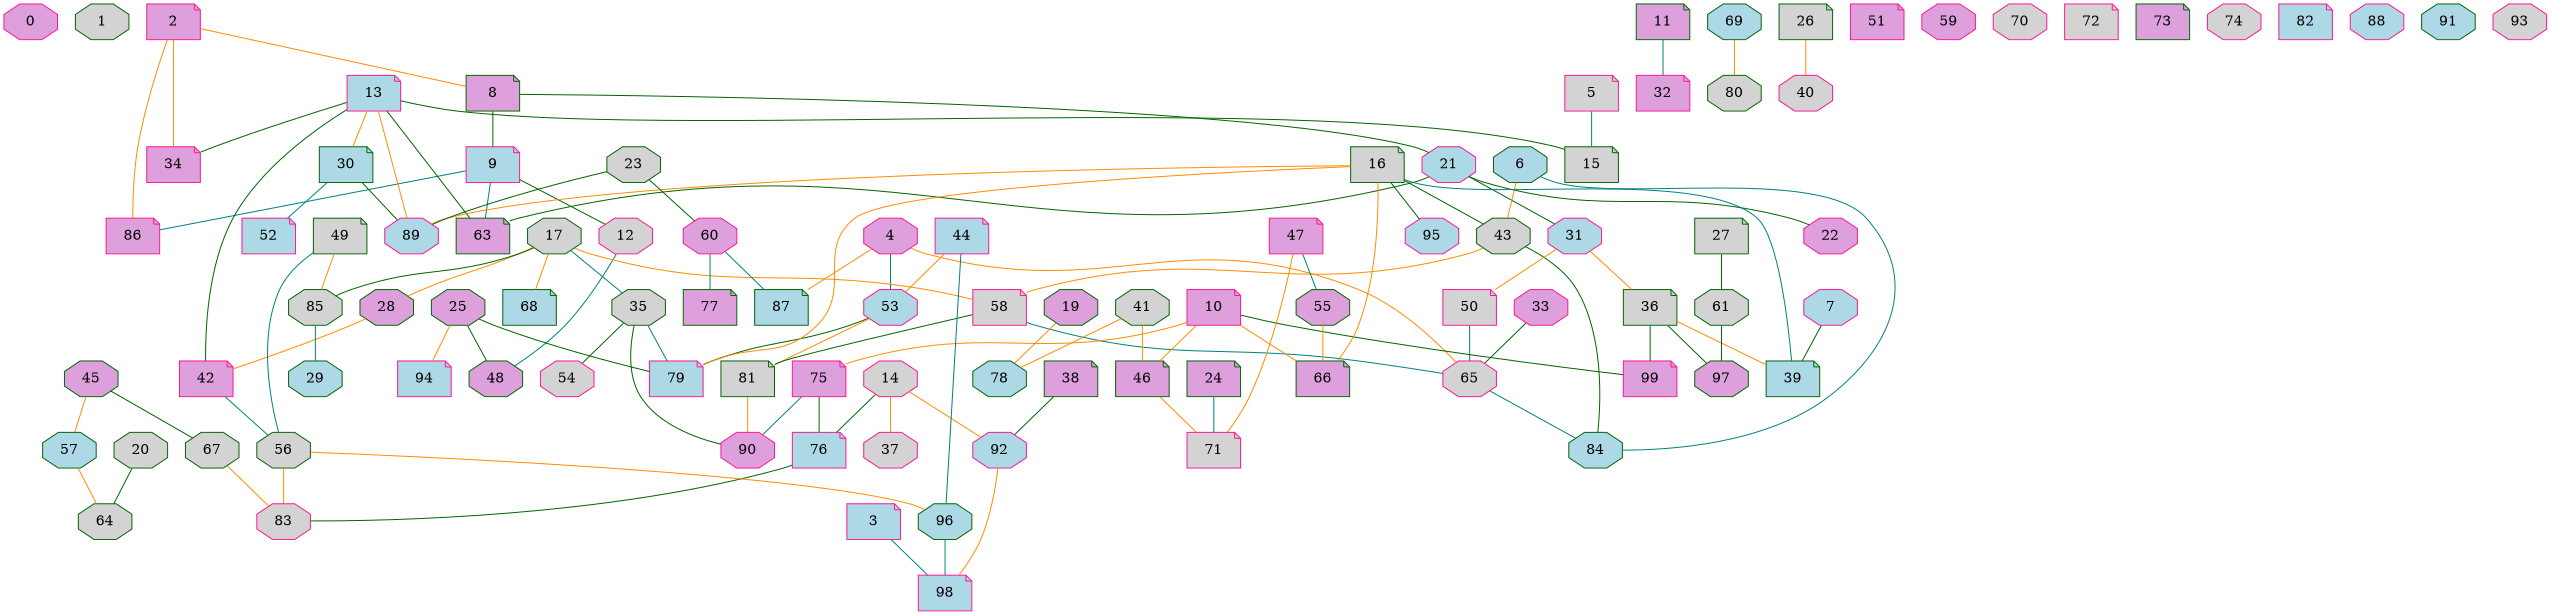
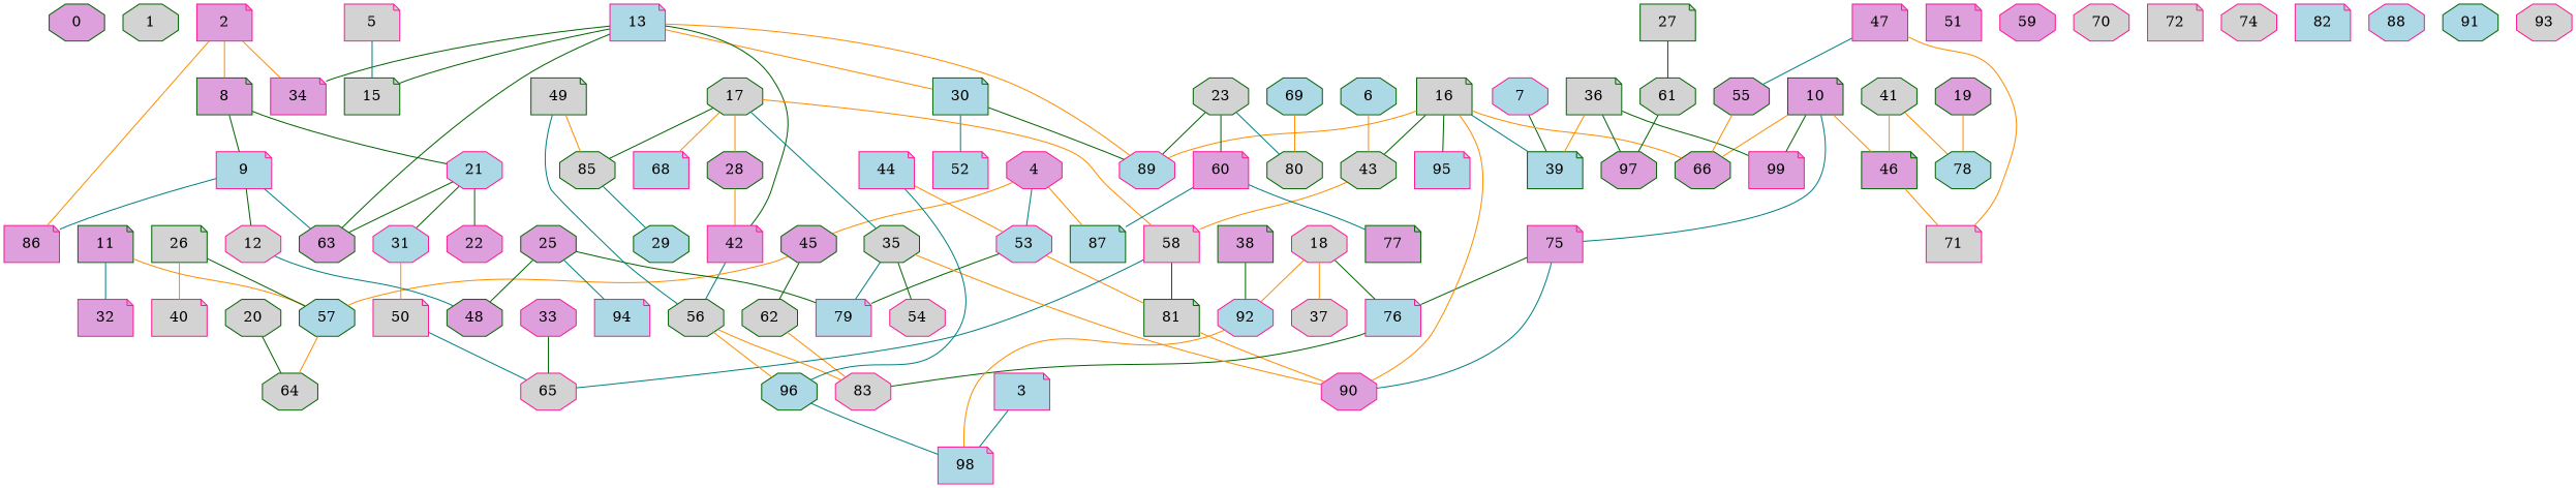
  graph {
    node [color=deeppink fillcolor=lightgrey shape=octagon style=filled]
    edge [color=darkorange]
-   0 [fillcolor=plum]
+   0 [color=darkgreen fillcolor=plum]
    1 [color=darkgreen]
    2 [fillcolor=plum shape=note]
    8 [color=darkgreen fillcolor=plum shape=note]
    86 [fillcolor=plum shape=note]
    34 [fillcolor=plum shape=note]
    9 [fillcolor=lightblue shape=note]
    21 [fillcolor=lightblue]
    13 [fillcolor=lightblue shape=note]
    15 [color=darkgreen shape=note]
-   63 [color=darkgreen fillcolor=plum shape=note]
+   63 [color=darkgreen fillcolor=plum]
    30 [color=darkgreen fillcolor=lightblue shape=note]
    42 [fillcolor=plum shape=note]
    89 [fillcolor=lightblue]
    3 [fillcolor=lightblue shape=note]
    98 [fillcolor=lightblue shape=note]
    4 [fillcolor=plum]
    45 [color=darkgreen fillcolor=plum]
    53 [fillcolor=lightblue]
    87 [color=darkgreen fillcolor=lightblue shape=note]
    57 [color=darkgreen fillcolor=lightblue]
-   62 [color=darkgreen label=67]
+   62 [color=darkgreen]
    79 [fillcolor=lightblue shape=note]
    81 [color=darkgreen shape=note]
    5 [shape=note]
    6 [color=darkgreen fillcolor=lightblue]
    43 [color=darkgreen]
-   84 [color=darkgreen fillcolor=lightblue]
    58 [shape=note]
    7 [fillcolor=lightblue]
    39 [color=darkgreen fillcolor=lightblue shape=note]
    12
    22 [fillcolor=plum]
    31 [fillcolor=lightblue]
    48 [color=darkgreen fillcolor=plum]
-   10 [fillcolor=plum shape=note]
+   10 [color=darkgreen fillcolor=plum shape=note]
    46 [color=darkgreen fillcolor=plum shape=note]
-   66 [color=darkgreen fillcolor=plum shape=note]
+   66 [color=darkgreen fillcolor=plum]
    75 [fillcolor=plum shape=note]
    99 [fillcolor=plum shape=note]
    71 [shape=note]
    76 [fillcolor=lightblue shape=note]
    90 [fillcolor=plum]
    11 [color=darkgreen fillcolor=plum shape=note]
    32 [fillcolor=plum shape=note]
    64 [color=darkgreen]
    52 [fillcolor=lightblue shape=note]
    56 [color=darkgreen]
    38 [color=darkgreen fillcolor=plum shape=note]
    92 [fillcolor=lightblue]
    16 [color=darkgreen shape=note]
-   95 [fillcolor=lightblue]
+   95 [fillcolor=lightblue shape=note]
    17 [color=darkgreen]
    28 [color=darkgreen fillcolor=plum]
    35 [color=darkgreen]
-   68 [color=darkgreen fillcolor=lightblue shape=note]
+   68 [fillcolor=lightblue shape=note]
    85 [color=darkgreen]
    54
    65
    29 [color=darkgreen fillcolor=lightblue]
-   18 [label=14]
+   18
    37
    83
    19 [color=darkgreen fillcolor=plum]
    78 [color=darkgreen fillcolor=lightblue]
    20 [color=darkgreen]
    36 [color=darkgreen shape=note]
    50 [shape=note]
    23 [color=darkgreen]
-   60 [fillcolor=plum]
+   60 [fillcolor=plum shape=note]
    80 [color=darkgreen]
    77 [color=darkgreen fillcolor=plum shape=note]
-   24 [color=darkgreen fillcolor=plum shape=note]
    25 [color=darkgreen fillcolor=plum]
    94 [fillcolor=lightblue shape=note]
    26 [color=darkgreen shape=note]
-   40
+   40 [shape=note]
    27 [color=darkgreen shape=note]
    61 [color=darkgreen]
    97 [color=darkgreen fillcolor=plum]
    33 [fillcolor=plum]
    41 [color=darkgreen]
    96 [color=darkgreen fillcolor=lightblue]
    44 [fillcolor=lightblue shape=note]
    47 [fillcolor=plum shape=note]
    55 [color=darkgreen fillcolor=plum]
    49 [color=darkgreen shape=note]
    51 [fillcolor=plum shape=note]
    59 [fillcolor=plum]
    69 [color=darkgreen fillcolor=lightblue]
    70
    72 [shape=note]
-   73 [color=darkgreen fillcolor=plum shape=note]
    74
    82 [fillcolor=lightblue shape=note]
    88 [fillcolor=lightblue]
    91 [color=darkgreen fillcolor=lightblue]
    93
    2 -- 8
    2 -- 86
    2 -- 34
    8 -- 9 [color=darkgreen]
    8 -- 21 [color=darkgreen]
    9 -- 86 [color=teal]
    9 -- 63 [color=teal]
    9 -- 12 [color=darkgreen]
    21 -- 63 [color=darkgreen]
    21 -- 22 [color=darkgreen]
    21 -- 31 [color=darkgreen]
    13 -- 34 [color=darkgreen]
    13 -- 15 [color=darkgreen]
    13 -- 63 [color=darkgreen]
    13 -- 30
    13 -- 42 [color=darkgreen]
    13 -- 89
    30 -- 89 [color=darkgreen]
    30 -- 52 [color=teal]
    42 -- 56 [color=teal]
    3 -- 98 [color=teal]
-   4 -- 65
+   4 -- 45
    4 -- 53 [color=teal]
    4 -- 87
    45 -- 57
    45 -- 62 [color=darkgreen]
    53 -- 79 [color=darkgreen]
    53 -- 81
    57 -- 64
    62 -- 83
    81 -- 90
    5 -- 15 [color=teal]
    6 -- 43
-   6 -- 84 [color=teal]
-   43 -- 84 [color=darkgreen]
    43 -- 58
    58 -- 81 [color=darkgreen]
    58 -- 65 [color=teal]
    7 -- 39 [color=darkgreen]
    12 -- 48 [color=teal]
-   31 -- 36
    31 -- 50
    10 -- 46
    10 -- 66
-   10 -- 75
+   10 -- 75 [color=teal]
    10 -- 99 [color=darkgreen]
    46 -- 71
    75 -- 76 [color=darkgreen]
    75 -- 90 [color=teal]
    76 -- 83 [color=darkgreen]
+   11 -- 57
    11 -- 32 [color=teal]
    56 -- 83
    56 -- 96
    38 -- 92 [color=darkgreen]
    92 -- 98
    16 -- 89
-   16 -- 79
+   16 -- 90
    16 -- 43 [color=darkgreen]
    16 -- 39 [color=teal]
    16 -- 66
    16 -- 95 [color=darkgreen]
    17 -- 58
    17 -- 28
    17 -- 35 [color=teal]
    17 -- 68
    17 -- 85 [color=darkgreen]
    28 -- 42
    35 -- 79 [color=teal]
-   35 -- 90 [color=darkgreen]
+   35 -- 90
    35 -- 54 [color=darkgreen]
    85 -- 29 [color=teal]
-   65 -- 84 [color=teal]
    18 -- 76 [color=darkgreen]
    18 -- 92
    18 -- 37
    19 -- 78
    20 -- 64 [color=darkgreen]
    36 -- 39
    36 -- 99 [color=darkgreen]
    36 -- 97 [color=darkgreen]
    50 -- 65 [color=teal]
    23 -- 89 [color=darkgreen]
    23 -- 60 [color=darkgreen]
+   23 -- 80 [color=teal]
    60 -- 87 [color=teal]
    60 -- 77 [color=teal]
-   24 -- 71 [color=teal]
    25 -- 79 [color=darkgreen]
    25 -- 48 [color=darkgreen]
-   25 -- 94
+   25 -- 94 [color=teal]
+   26 -- 57 [color=darkgreen]
    26 -- 40
    27 -- 61 [color=darkgreen]
    61 -- 97 [color=darkgreen]
    33 -- 65 [color=darkgreen]
    41 -- 46
    41 -- 78
    96 -- 98 [color=teal]
    44 -- 53
    44 -- 96 [color=teal]
    47 -- 71
    47 -- 55 [color=teal]
    55 -- 66
    49 -- 56 [color=teal]
    49 -- 85
    69 -- 80
  }
